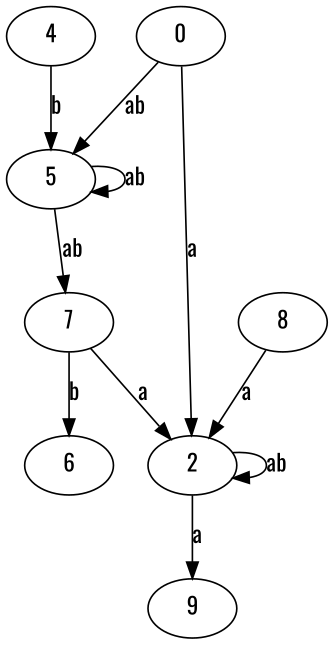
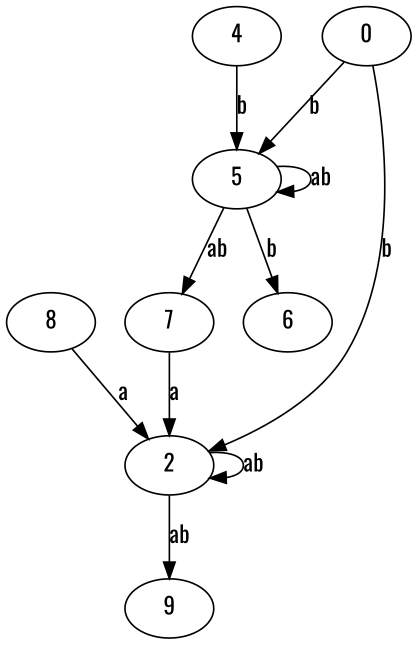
  digraph {
    fontname=Oswald
    node [fontname=Oswald]
    edge [fontname=Oswald]
    n1 [label=8]
    2
    n3 [label=9]
    7
    4
    5
    6
    0
    n1 -> 2 [label=a]
    2 -> 2 [label=ab]
-   2 -> n3 [label=a]
+   2 -> n3 [label=ab]
    7 -> 2 [label=a]
    4 -> 5 [label=b]
    5 -> 7 [label=ab]
    5 -> 5 [label=ab]
-   7 -> 6 [label=b]
-   0 -> 2 [label=a]
-   0 -> 5 [label=ab]
+   5 -> 6 [label=b]
+   0 -> 2 [label=b]
+   0 -> 5 [label=b]
  }
